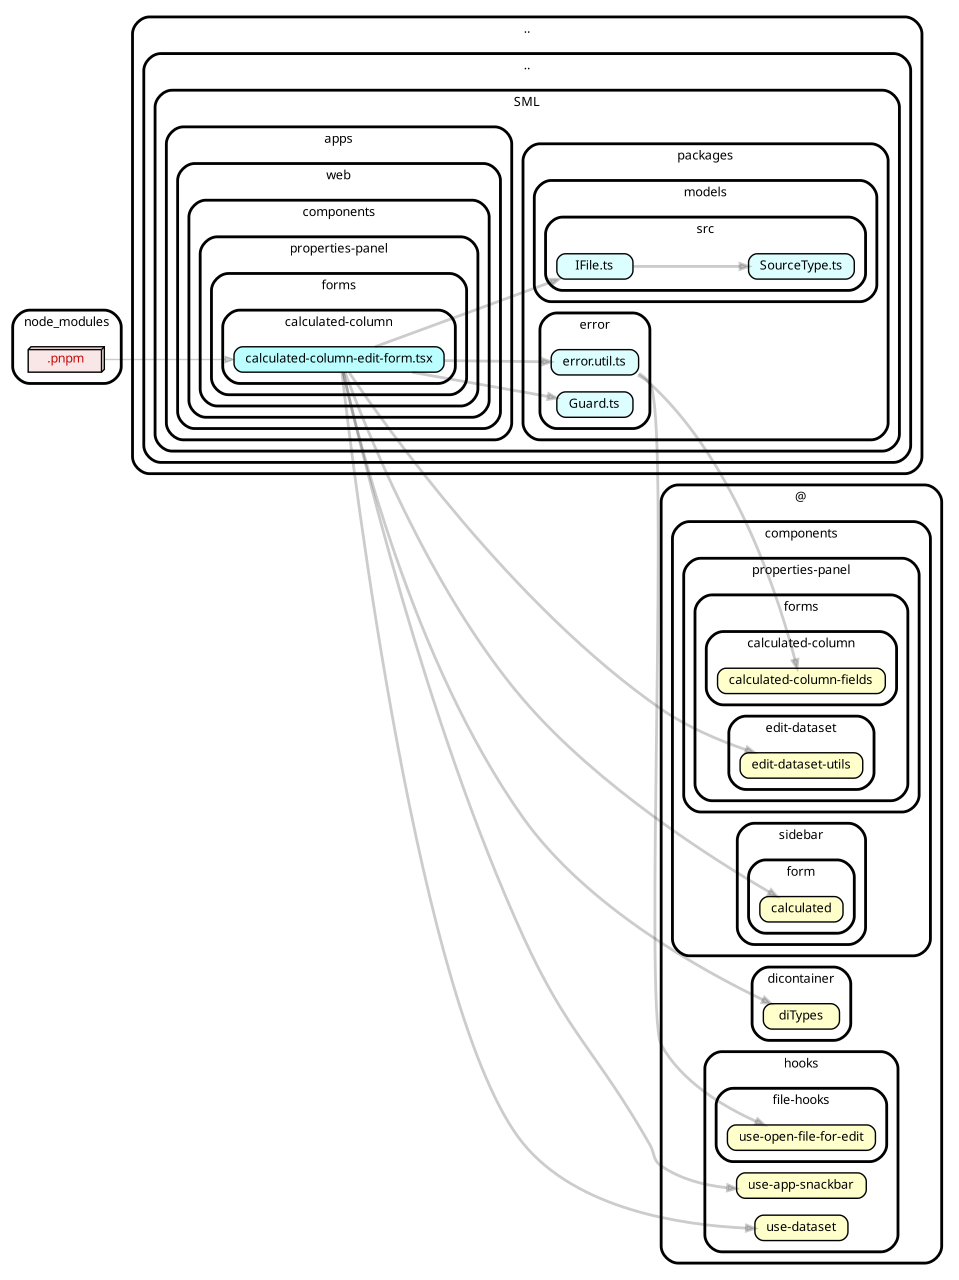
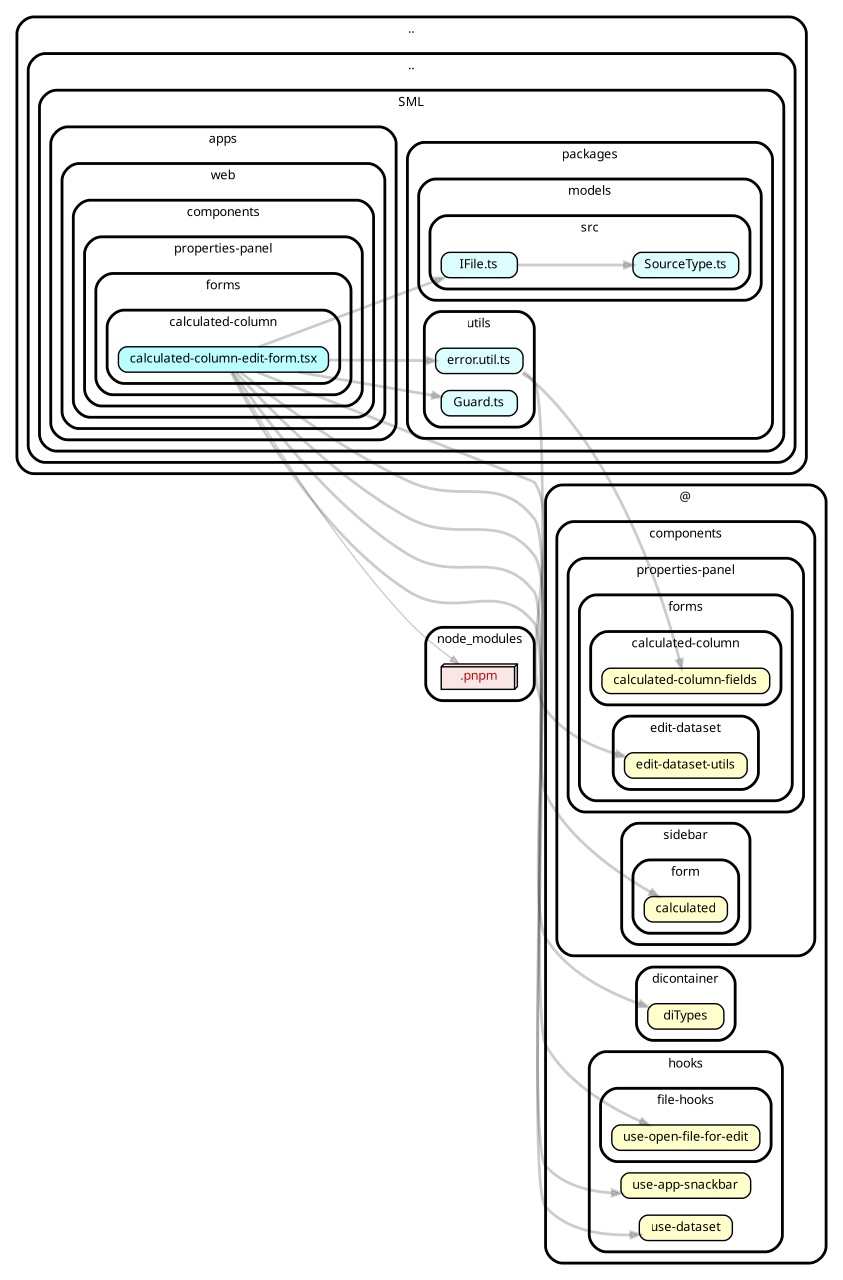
  strict digraph {
    compound=true
    fillcolor="#ffffff"
    fontname="Noto Sans"
    fontsize=9
    nodesep=0.16
    rankdir=LR
    ranksep=0.18
    splines=true
    style="rounded,bold,filled"
    node [color=black fillcolor="#ffffcc" fontcolor=black fontname="Noto Sans" fontsize=9 shape=box style="rounded, filled"]
    edge [arrowhead=normal arrowsize=0.6 color="#00000033" fontname="Noto Sans" fontsize=9 penwidth=2.0]
    n1 [fillcolor="#bbfeff" height=0.2 label=<calculated-column-edit-form.tsx>]
    n2 [fillcolor="#ddfeff" height=0.2 label=<IFile.ts>]
    n3 [fillcolor="#ddfeff" height=0.2 label=<SourceType.ts>]
    n4 [fillcolor="#ddfeff" height=0.2 label=<error.util.ts>]
    n5 [fillcolor="#ddfeff" height=0.2 label=<Guard.ts>]
    n6 [height=0.2 label=<calculated-column-fields>]
    n7 [height=0.2 label=<edit-dataset-utils>]
    n8 [height=0.2 label=calculated]
    n9 [height=0.2 label=<diTypes>]
    n10 [height=0.2 label=<use-open-file-for-edit>]
    n11 [height=0.2 label=<use-app-snackbar>]
    n12 [height=0.2 label=<use-dataset>]
    n13 [fillcolor="#c40b0a1a" fontcolor="#c40b0a" height=0.2 label=<.pnpm> shape=box3d]
    subgraph cluster_1 {
      label=".."
      subgraph cluster_2 {
        label=".."
        subgraph cluster_3 {
          label=SML
          subgraph cluster_4 {
            label=apps
            subgraph cluster_5 {
              label=web
              subgraph cluster_6 {
                label=components
                subgraph cluster_7 {
                  label="properties-panel"
                  subgraph cluster_8 {
                    label=forms
                    subgraph cluster_9 {
                      label="calculated-column"
                      n1
                    }
                  }
                }
              }
            }
          }
          subgraph cluster_10 {
            label=packages
            subgraph cluster_11 {
              label=models
              subgraph cluster_12 {
                label=src
                n2
                n3
              }
            }
            subgraph cluster_13 {
-             label=error
+             label=utils
              n4
              n5
            }
          }
        }
      }
    }
    subgraph cluster_14 {
      label="@"
      subgraph cluster_15 {
        label=components
        subgraph cluster_16 {
          label="properties-panel"
          subgraph cluster_17 {
            label=forms
            subgraph cluster_18 {
              label="calculated-column"
              n6
            }
            subgraph cluster_19 {
              label="edit-dataset"
              n7
            }
          }
        }
        subgraph cluster_20 {
          label=sidebar
          subgraph cluster_21 {
            label=form
            n8
          }
        }
      }
      subgraph cluster_22 {
        label=dicontainer
        n9
      }
      subgraph cluster_23 {
        label=hooks
        n11
        n12
        subgraph cluster_24 {
          label="file-hooks"
          n10
        }
      }
    }
    subgraph cluster_25 {
      label=node_modules
      n13
    }
    n1 -> n2
    n1 -> n4
    n1 -> n5
    n1 -> n7
    n1 -> n8
    n1 -> n9
    n1 -> n11
    n1 -> n12
-   n13 -> n1 [penwidth=1.0]
+   n1 -> n13 [penwidth=1.0]
    n2 -> n3
    n4 -> n6
    n4 -> n10
  }
